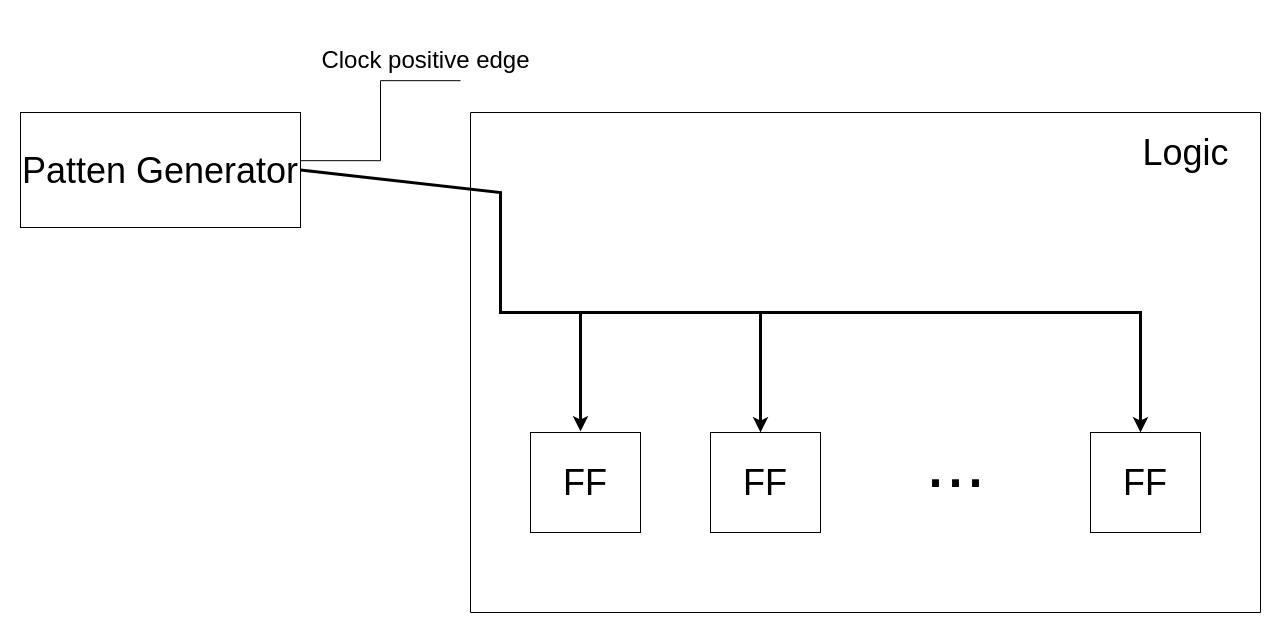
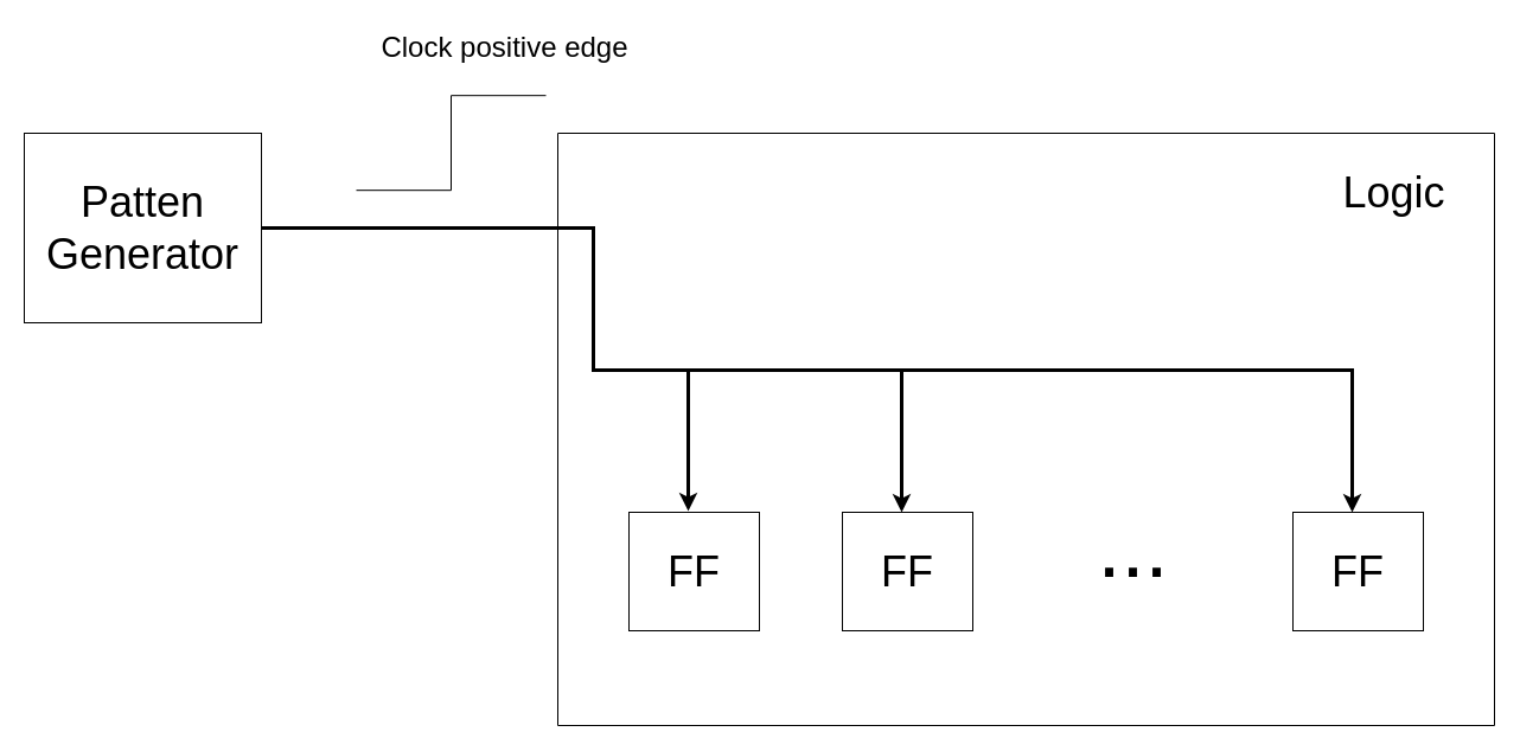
  <mxCell id="0" />
  <mxCell id="1" parent="0" />
- <mxCell id="2" value="&lt;font style=&quot;font-size: 36px;&quot;&gt;Patten Generator&lt;/font&gt;" style="rounded=0;whiteSpace=wrap;html=1;" parent="1" vertex="1"><mxGeometry x="20" y="112" width="280" height="115" as="geometry" /></mxCell>
+ <mxCell id="2" value="&lt;font style=&quot;font-size: 36px;&quot;&gt;Patten Generator&lt;/font&gt;" style="rounded=0;whiteSpace=wrap;html=1;" parent="1" vertex="1"><mxGeometry x="20" y="112" width="200" height="160" as="geometry" /></mxCell>
  <mxCell id="3" value="" style="endArrow=classic;html=1;rounded=0;strokeWidth=3;exitX=1;exitY=0.5;exitDx=0;exitDy=0;" parent="1" source="2" edge="1"><mxGeometry width="50" height="50" relative="1" as="geometry"><mxPoint x="407" y="188" as="sourcePoint" /><mxPoint x="1140" y="432" as="targetPoint" /><Array as="points"><mxPoint x="500" y="192" /><mxPoint x="500" y="312" /><mxPoint x="1140" y="312" /></Array></mxGeometry></mxCell>
  <mxCell id="4" value="" style="endArrow=none;html=1;rounded=0;" parent="1" edge="1"><mxGeometry width="50" height="50" relative="1" as="geometry"><mxPoint x="300" y="160.18" as="sourcePoint" /><mxPoint x="380" y="160.18" as="targetPoint" /></mxGeometry></mxCell>
  <mxCell id="5" value="" style="endArrow=none;html=1;rounded=0;" parent="1" edge="1"><mxGeometry width="50" height="50" relative="1" as="geometry"><mxPoint x="380" y="160.18" as="sourcePoint" /><mxPoint x="380" y="80.18" as="targetPoint" /></mxGeometry></mxCell>
  <mxCell id="6" value="" style="endArrow=none;html=1;rounded=0;" parent="1" edge="1"><mxGeometry width="50" height="50" relative="1" as="geometry"><mxPoint x="380" y="80.18" as="sourcePoint" /><mxPoint x="460" y="80.18" as="targetPoint" /></mxGeometry></mxCell>
  <mxCell id="7" value="" style="endArrow=classic;html=1;rounded=0;strokeWidth=3;exitX=0.5;exitY=1;exitDx=0;exitDy=0;entryX=0.5;entryY=0;entryDx=0;entryDy=0;" parent="1" edge="1"><mxGeometry width="50" height="50" relative="1" as="geometry"><mxPoint x="760" y="313" as="sourcePoint" /><mxPoint x="760" y="432" as="targetPoint" /></mxGeometry></mxCell>
  <mxCell id="8" value="&lt;font style=&quot;font-size: 36px;&quot;&gt;FF&lt;/font&gt;" style="rounded=0;whiteSpace=wrap;html=1;" parent="1" vertex="1"><mxGeometry x="530" y="432" width="110" height="100" as="geometry" /></mxCell>
  <mxCell id="9" value="" style="endArrow=classic;html=1;rounded=0;strokeWidth=3;exitX=0.5;exitY=1;exitDx=0;exitDy=0;entryX=0.5;entryY=0;entryDx=0;entryDy=0;" parent="1" edge="1"><mxGeometry width="50" height="50" relative="1" as="geometry"><mxPoint x="580" y="312" as="sourcePoint" /><mxPoint x="580" y="431" as="targetPoint" /></mxGeometry></mxCell>
  <mxCell id="10" value="&lt;font style=&quot;font-size: 36px;&quot;&gt;FF&lt;/font&gt;" style="rounded=0;whiteSpace=wrap;html=1;" parent="1" vertex="1"><mxGeometry x="710" y="432" width="110" height="100" as="geometry" /></mxCell>
  <mxCell id="11" value="&lt;font style=&quot;font-size: 36px;&quot;&gt;FF&lt;/font&gt;" style="rounded=0;whiteSpace=wrap;html=1;" parent="1" vertex="1"><mxGeometry x="1090" y="432" width="110" height="100" as="geometry" /></mxCell>
- <mxCell id="12" value="&lt;font style=&quot;font-size: 24px;&quot;&gt;Clock positive edge&lt;/font&gt;" style="text;html=1;align=center;verticalAlign=middle;resizable=0;points=[];autosize=1;strokeColor=none;fillColor=none;" parent="1" vertex="1"><mxGeometry x="310" y="40.18" width="230" height="40" as="geometry" /></mxCell>
+ <mxCell id="12" value="&lt;font style=&quot;font-size: 24px;&quot;&gt;Clock positive edge&lt;/font&gt;" style="text;html=1;align=center;verticalAlign=middle;resizable=0;points=[];autosize=1;strokeColor=none;fillColor=none;" parent="1" vertex="1"><mxGeometry x="310" y="20.18" width="230" height="40" as="geometry" /></mxCell>
  <mxCell id="13" value="&lt;font style=&quot;font-size: 72px;&quot;&gt;...&lt;/font&gt;" style="text;html=1;align=center;verticalAlign=middle;resizable=0;points=[];autosize=1;strokeColor=none;fillColor=none;" parent="1" vertex="1"><mxGeometry x="915" y="412" width="80" height="100" as="geometry" /></mxCell>
  <mxCell id="14" value="" style="swimlane;startSize=0;" parent="1" vertex="1"><mxGeometry x="470" y="112" width="790" height="500" as="geometry" /></mxCell>
- <mxCell id="15" value="&lt;font style=&quot;font-size: 36px;&quot;&gt;Logic&lt;/font&gt;" style="text;html=1;align=center;verticalAlign=middle;resizable=0;points=[];autosize=1;strokeColor=none;fillColor=none;" parent="14" vertex="1"><mxGeometry x="660" y="10" width="110" height="60" as="geometry" /></mxCell>
+ <mxCell id="15" value="&lt;font style=&quot;font-size: 36px;&quot;&gt;Logic&lt;/font&gt;" style="text;html=1;align=center;verticalAlign=middle;resizable=0;points=[];autosize=1;strokeColor=none;fillColor=none;" parent="14" vertex="1"><mxGeometry x="650" y="20" width="110" height="60" as="geometry" /></mxCell>
